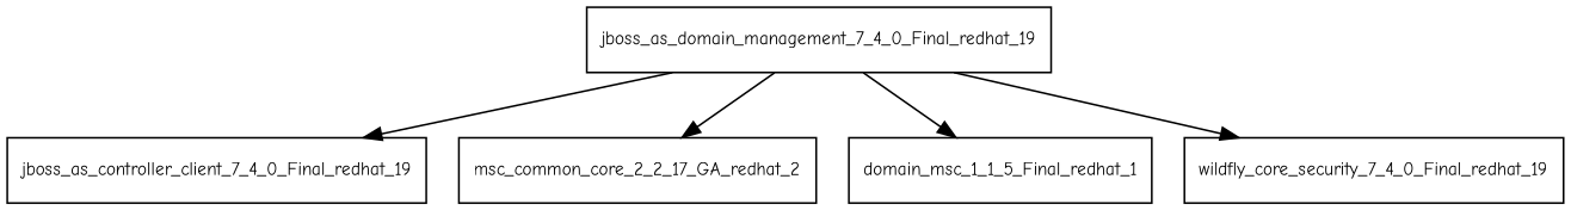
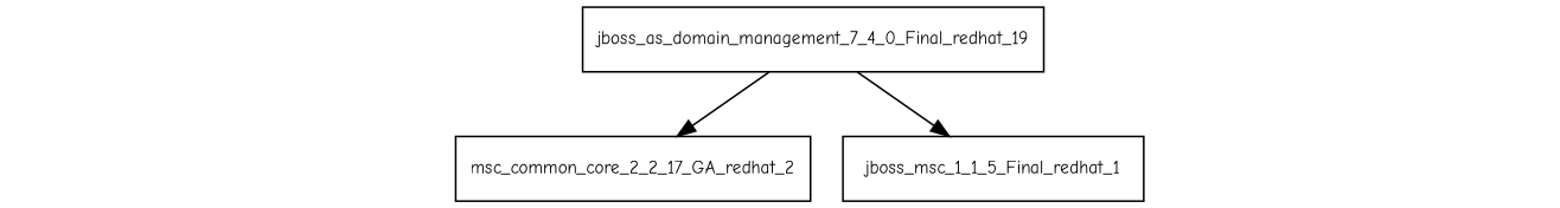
  digraph {
    fontname="Comic Neue"
    node [fontname="Comic Neue" fontsize=10.0 shape=box]
    edge [fontname="Comic Neue"]
    jboss_as_domain_management_7_4_0_Final_redhat_19
-   jboss_as_controller_client_7_4_0_Final_redhat_19
    n3 [label=msc_common_core_2_2_17_GA_redhat_2]
-   jboss_msc_1_1_5_Final_redhat_1 [label=domain_msc_1_1_5_Final_redhat_1]
-   wildfly_core_security_7_4_0_Final_redhat_19
-   jboss_as_domain_management_7_4_0_Final_redhat_19 -> jboss_as_controller_client_7_4_0_Final_redhat_19
+   jboss_msc_1_1_5_Final_redhat_1
    jboss_as_domain_management_7_4_0_Final_redhat_19 -> n3
    jboss_as_domain_management_7_4_0_Final_redhat_19 -> jboss_msc_1_1_5_Final_redhat_1
-   jboss_as_domain_management_7_4_0_Final_redhat_19 -> wildfly_core_security_7_4_0_Final_redhat_19
  }
